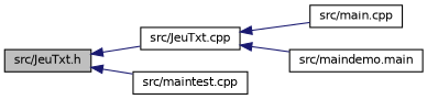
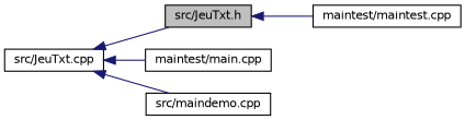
  digraph {
    rankdir=LR
    node [color=black fillcolor=white fontname=Helvetica fontsize=10 shape=record style=filled]
    edge [color=midnightblue dir=back fontname=Helvetica fontsize=10 labelfontname=Helvetica labelfontsize=10 style=solid]
    n1 [fillcolor=grey75 fontcolor=black height=0.2 label="src/JeuTxt.h" width=0.4]
    n2 [height=0.2 label="src/JeuTxt.cpp" width=0.4]
-   n3 [height=0.2 label="src/maintest.cpp" width=0.4]
-   n4 [height=0.2 label="src/main.cpp" width=0.4]
-   n5 [height=0.2 label="src/maindemo.main" width=0.4]
-   n1 -> n2
+   n3 [height=0.2 label="maintest/maintest.cpp" width=0.4]
+   n4 [height=0.2 label="maintest/main.cpp" width=0.4]
+   n5 [height=0.2 label="src/maindemo.cpp" width=0.4]
+   n2 -> n1
    n1 -> n3
    n2 -> n4
    n2 -> n5
  }
